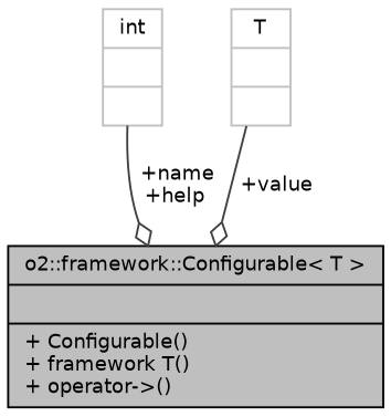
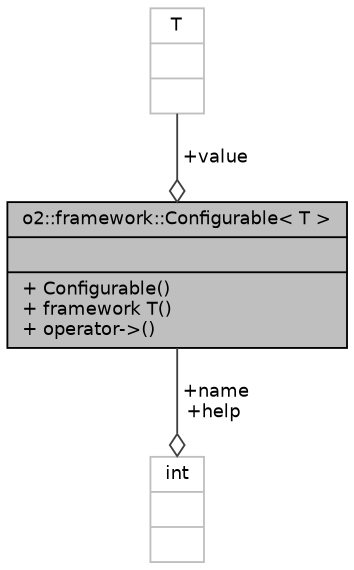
  digraph {
    node [color=grey75 fontname=Helvetica fontsize=10 shape=record]
    edge [arrowhead=odiamond color=grey25 fontname=Helvetica fontsize=10 labelfontname=Helvetica labelfontsize=10 style=solid]
    n1 [color=black fillcolor=grey75 fontcolor=black height=0.2 label="{o2::framework::Configurable\< T \>\n||+ Configurable()\l+ framework T()\l+ operator-\>()\l}" style=filled width=0.4]
    n2 [height=0.2 label="{int\n||}" width=0.4]
    n3 [height=0.2 label="{T\n||}" width=0.4]
-   n2 -> n1 [label=" +name\n+help"]
+   n1 -> n2 [label=" +name\n+help"]
    n3 -> n1 [label=" +value"]
  }
